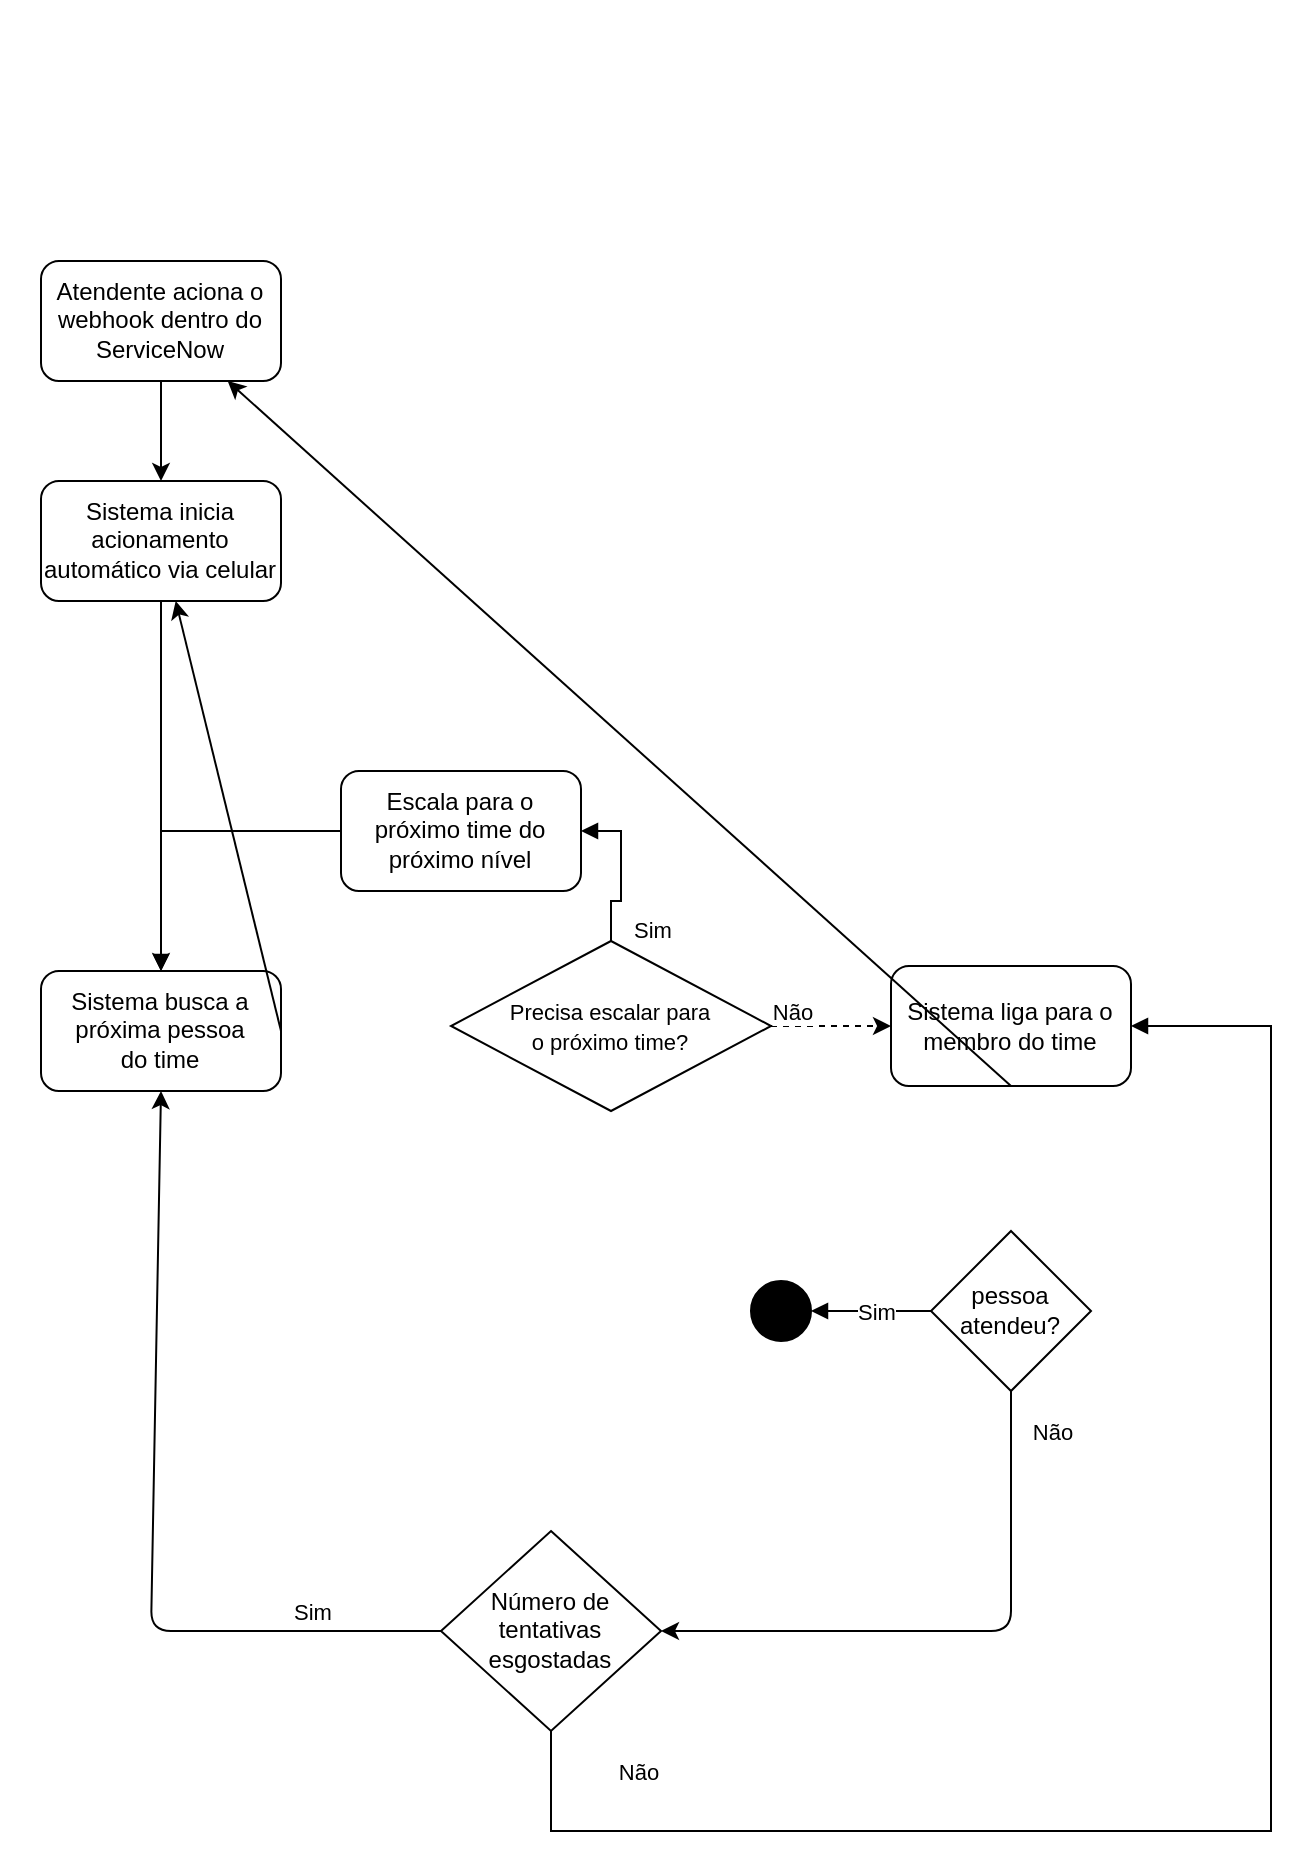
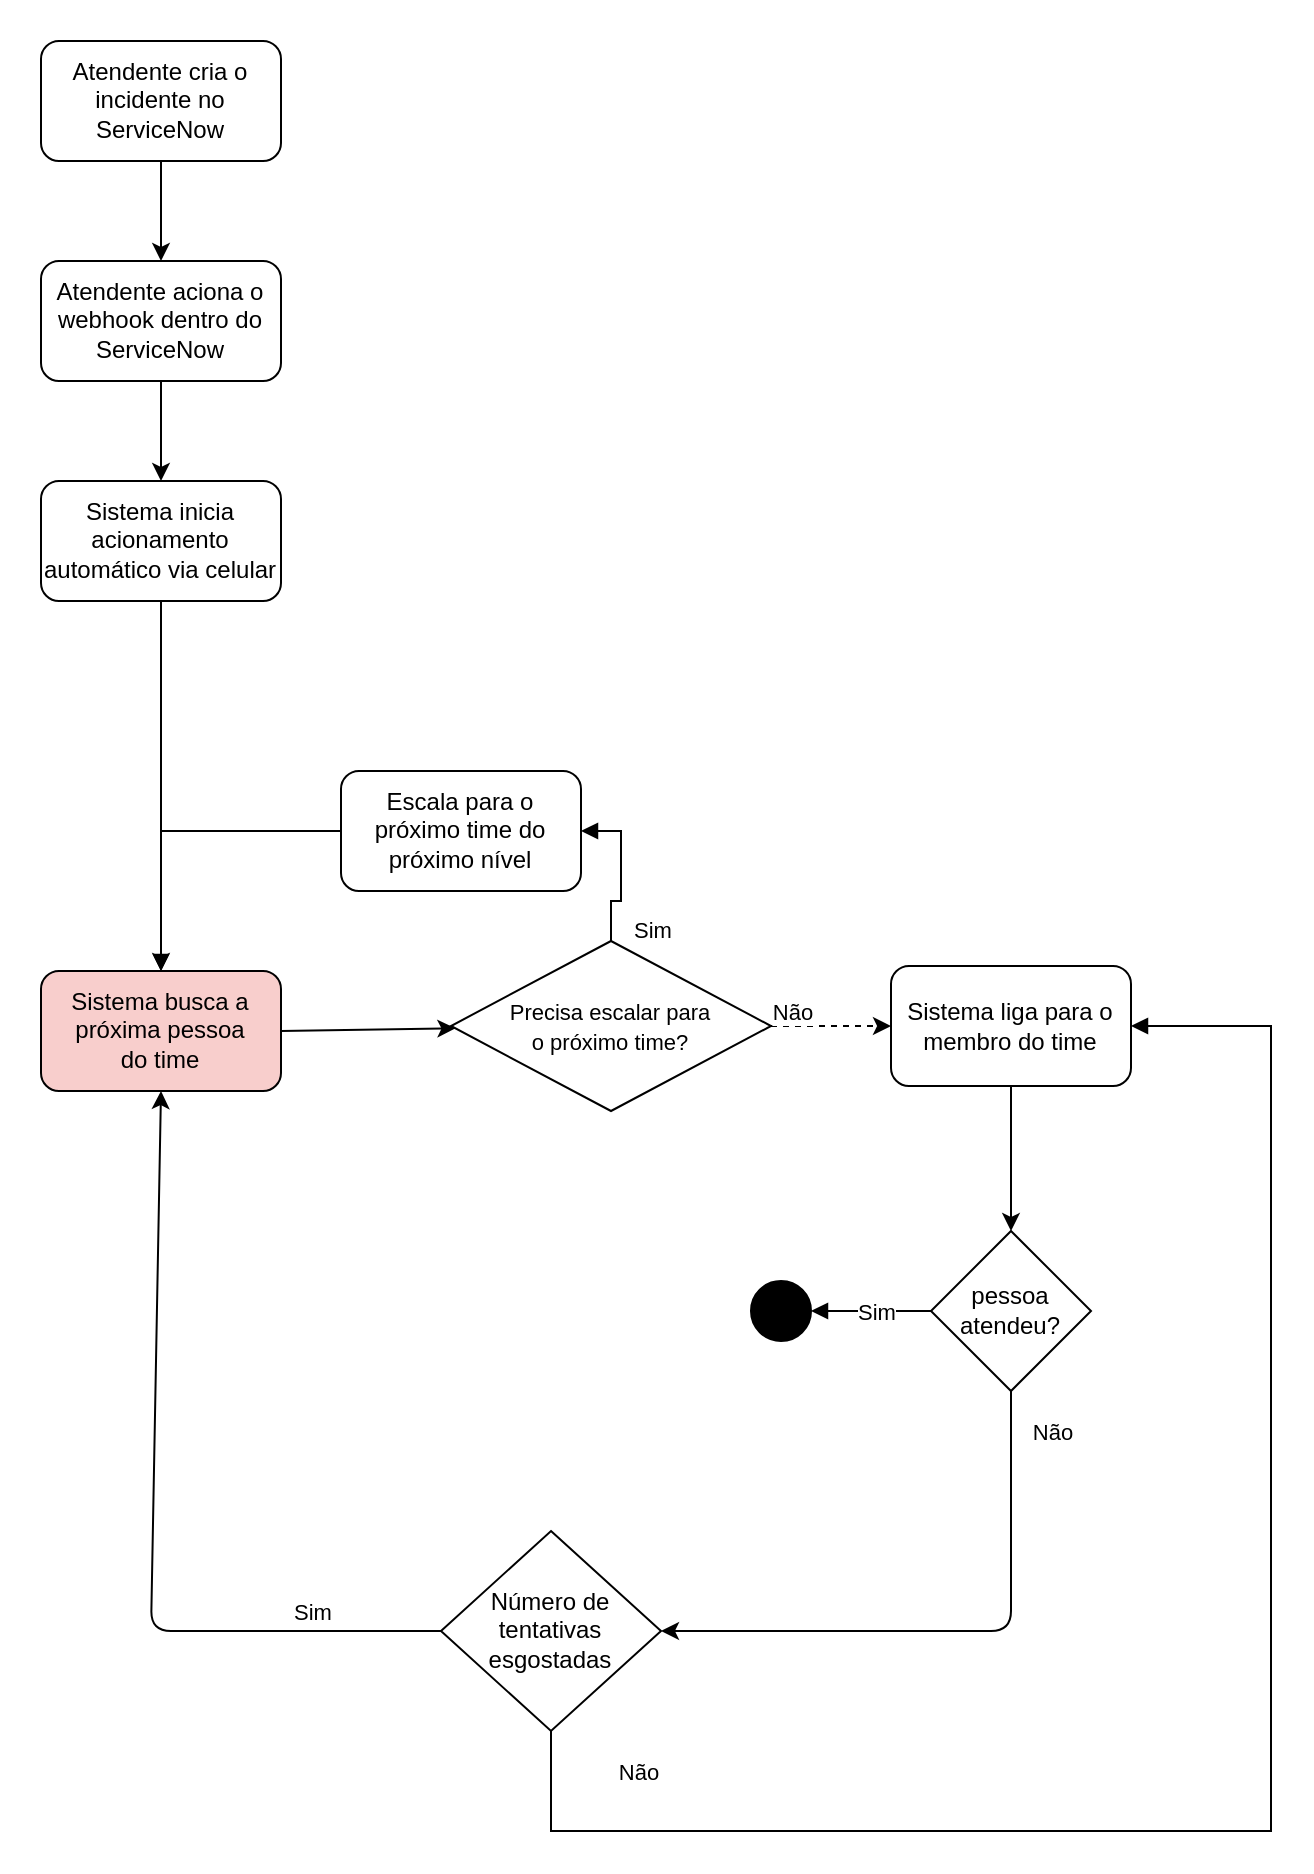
  <mxCell id="0" />
  <mxCell id="1" parent="0" />
  <mxCell id="2" value="Sistema inicia acionamento automático via celular" style="rounded=1;whiteSpace=wrap;html=1;" parent="1" vertex="1"><mxGeometry x="20" y="240" width="120" height="60" as="geometry" /></mxCell>
  <mxCell id="3" style="edgeStyle=orthogonalEdgeStyle;rounded=0;orthogonalLoop=1;jettySize=auto;html=1;entryX=0.5;entryY=0;entryDx=0;entryDy=0;" edge="1" parent="1" source="4" target="2"><mxGeometry relative="1" as="geometry" /></mxCell>
  <mxCell id="4" value="Atendente aciona o webhook dentro do ServiceNow" style="rounded=1;whiteSpace=wrap;html=1;" parent="1" vertex="1"><mxGeometry x="20" y="130" width="120" height="60" as="geometry" /></mxCell>
  <mxCell id="5" value="" style="endArrow=classic;html=1;exitX=0.5;exitY=1;exitDx=0;exitDy=0;" parent="1" source="2" edge="1"><mxGeometry width="50" height="50" relative="1" as="geometry"><mxPoint x="250" y="370" as="sourcePoint" /><mxPoint x="80" y="485" as="targetPoint" /></mxGeometry></mxCell>
- <mxCell id="6" value="Sistema busca a próxima pessoa&lt;br&gt;do time" style="rounded=1;whiteSpace=wrap;html=1;" parent="1" vertex="1"><mxGeometry x="20" y="485" width="120" height="60" as="geometry" /></mxCell>
+ <mxCell id="6" value="Sistema busca a próxima pessoa&lt;br&gt;do time" style="rounded=1;whiteSpace=wrap;html=1;fillColor=#f8cecc;" parent="1" vertex="1"><mxGeometry x="20" y="485" width="120" height="60" as="geometry" /></mxCell>
  <mxCell id="7" value="" style="endArrow=classic;html=1;exitX=1;exitY=0.5;exitDx=0;exitDy=0;dashed=1;" parent="1" source="26" target="9" edge="1"><mxGeometry width="50" height="50" relative="1" as="geometry"><mxPoint x="245" y="475" as="sourcePoint" /><mxPoint x="245" y="515" as="targetPoint" /></mxGeometry></mxCell>
  <mxCell id="8" value="Não" style="edgeLabel;html=1;align=center;verticalAlign=middle;resizable=0;points=[];" parent="7" vertex="1" connectable="0"><mxGeometry y="-2" relative="1" as="geometry"><mxPoint x="-20" y="-9.5" as="offset" /></mxGeometry></mxCell>
  <mxCell id="9" value="Sistema liga para o membro do time" style="rounded=1;whiteSpace=wrap;html=1;" parent="1" vertex="1"><mxGeometry x="445" y="482.5" width="120" height="60" as="geometry" /></mxCell>
  <mxCell id="10" style="edgeStyle=orthogonalEdgeStyle;rounded=0;orthogonalLoop=1;jettySize=auto;html=1;entryX=1;entryY=0.5;entryDx=0;entryDy=0;endArrow=block;endFill=1;" parent="1" source="12" target="14" edge="1"><mxGeometry relative="1" as="geometry" /></mxCell>
  <mxCell id="11" value="Sim" style="edgeLabel;html=1;align=center;verticalAlign=middle;resizable=0;points=[];" parent="10" vertex="1" connectable="0"><mxGeometry x="-0.07" relative="1" as="geometry"><mxPoint as="offset" /></mxGeometry></mxCell>
  <mxCell id="12" value="pessoa atendeu?" style="rhombus;whiteSpace=wrap;html=1;" parent="1" vertex="1"><mxGeometry x="465" y="615" width="80" height="80" as="geometry" /></mxCell>
- <mxCell id="13" value="" style="endArrow=classic;html=1;exitX=0.5;exitY=1;exitDx=0;exitDy=0;" parent="1" source="9" target="4" edge="1"><mxGeometry width="50" height="50" relative="1" as="geometry"><mxPoint x="245" y="475" as="sourcePoint" /><mxPoint x="295" y="425" as="targetPoint" /></mxGeometry></mxCell>
+ <mxCell id="13" value="" style="endArrow=classic;html=1;exitX=0.5;exitY=1;exitDx=0;exitDy=0;entryX=0.5;entryY=0;entryDx=0;entryDy=0;" parent="1" source="9" target="12" edge="1"><mxGeometry width="50" height="50" relative="1" as="geometry"><mxPoint x="245" y="475" as="sourcePoint" /><mxPoint x="295" y="425" as="targetPoint" /></mxGeometry></mxCell>
  <mxCell id="14" value="" style="ellipse;whiteSpace=wrap;html=1;aspect=fixed;fillColor=#000000;" parent="1" vertex="1"><mxGeometry x="375" y="640" width="30" height="30" as="geometry" /></mxCell>
+ <mxCell id="15" value="Atendente cria o incidente no ServiceNow" style="rounded=1;whiteSpace=wrap;html=1;fillColor=#FFFFFF;" parent="1" vertex="1"><mxGeometry x="20" y="20" width="120" height="60" as="geometry" /></mxCell>
+ <mxCell id="16" value="" style="endArrow=classic;html=1;entryX=0.5;entryY=0;entryDx=0;entryDy=0;" parent="1" source="15" target="4" edge="1"><mxGeometry width="50" height="50" relative="1" as="geometry"><mxPoint x="250" y="350" as="sourcePoint" /><mxPoint x="300" y="300" as="targetPoint" /></mxGeometry></mxCell>
  <mxCell id="17" value="" style="endArrow=classic;html=1;exitX=0.5;exitY=1;exitDx=0;exitDy=0;" parent="1" source="12" target="21" edge="1"><mxGeometry width="50" height="50" relative="1" as="geometry"><mxPoint x="155" y="665" as="sourcePoint" /><mxPoint x="135" y="645" as="targetPoint" /><Array as="points"><mxPoint x="505" y="815" /></Array></mxGeometry></mxCell>
  <mxCell id="18" value="Não" style="edgeLabel;html=1;align=center;verticalAlign=middle;resizable=0;points=[];" parent="17" vertex="1" connectable="0"><mxGeometry x="-0.026" y="2" relative="1" as="geometry"><mxPoint x="44" y="-102" as="offset" /></mxGeometry></mxCell>
  <mxCell id="19" style="edgeStyle=orthogonalEdgeStyle;rounded=0;orthogonalLoop=1;jettySize=auto;html=1;entryX=1;entryY=0.5;entryDx=0;entryDy=0;endArrow=block;endFill=1;" parent="1" source="21" target="9" edge="1"><mxGeometry relative="1" as="geometry"><Array as="points"><mxPoint x="275" y="915" /><mxPoint x="635" y="915" /><mxPoint x="635" y="513" /></Array></mxGeometry></mxCell>
  <mxCell id="20" value="Não" style="edgeLabel;html=1;align=center;verticalAlign=middle;resizable=0;points=[];" parent="19" vertex="1" connectable="0"><mxGeometry x="-0.54" y="1" relative="1" as="geometry"><mxPoint x="-110" y="-29" as="offset" /></mxGeometry></mxCell>
  <mxCell id="21" value="Número de tentativas esgostadas" style="rhombus;whiteSpace=wrap;html=1;" parent="1" vertex="1"><mxGeometry x="220" y="765" width="110" height="100" as="geometry" /></mxCell>
  <mxCell id="22" value="" style="endArrow=classic;html=1;exitX=0;exitY=0.5;exitDx=0;exitDy=0;entryX=0.5;entryY=1;entryDx=0;entryDy=0;" parent="1" source="21" target="6" edge="1"><mxGeometry width="50" height="50" relative="1" as="geometry"><mxPoint x="245" y="685" as="sourcePoint" /><mxPoint x="295" y="635" as="targetPoint" /><Array as="points"><mxPoint x="75" y="815" /></Array></mxGeometry></mxCell>
  <mxCell id="23" value="Sim" style="edgeLabel;html=1;align=center;verticalAlign=middle;resizable=0;points=[];" parent="22" vertex="1" connectable="0"><mxGeometry x="-0.619" y="1" relative="1" as="geometry"><mxPoint x="14" y="-11" as="offset" /></mxGeometry></mxCell>
  <mxCell id="24" style="edgeStyle=orthogonalEdgeStyle;rounded=0;orthogonalLoop=1;jettySize=auto;html=1;exitX=0.5;exitY=0;exitDx=0;exitDy=0;entryX=1;entryY=0.5;entryDx=0;entryDy=0;endArrow=block;endFill=1;" parent="1" source="26" target="29" edge="1"><mxGeometry relative="1" as="geometry" /></mxCell>
  <mxCell id="25" value="Sim" style="edgeLabel;html=1;align=center;verticalAlign=middle;resizable=0;points=[];" parent="24" vertex="1" connectable="0"><mxGeometry x="-0.235" y="-2" relative="1" as="geometry"><mxPoint x="13" y="20" as="offset" /></mxGeometry></mxCell>
  <mxCell id="26" value="&lt;font style=&quot;font-size: 11px&quot;&gt;Precisa escalar para &lt;br&gt;o próximo time?&lt;/font&gt;" style="rhombus;whiteSpace=wrap;html=1;fillColor=#FFFFFF;" parent="1" vertex="1"><mxGeometry x="225" y="470" width="160" height="85" as="geometry" /></mxCell>
- <mxCell id="27" value="" style="endArrow=classic;html=1;exitX=1;exitY=0.5;exitDx=0;exitDy=0;" parent="1" source="6" target="2" edge="1"><mxGeometry width="50" height="50" relative="1" as="geometry"><mxPoint x="140" y="515" as="sourcePoint" /><mxPoint x="385" y="515" as="targetPoint" /></mxGeometry></mxCell>
+ <mxCell id="27" value="" style="endArrow=classic;html=1;exitX=1;exitY=0.5;exitDx=0;exitDy=0;" parent="1" source="6" target="26" edge="1"><mxGeometry width="50" height="50" relative="1" as="geometry"><mxPoint x="140" y="515" as="sourcePoint" /><mxPoint x="385" y="515" as="targetPoint" /></mxGeometry></mxCell>
  <mxCell id="28" style="edgeStyle=orthogonalEdgeStyle;rounded=0;orthogonalLoop=1;jettySize=auto;html=1;entryX=0.5;entryY=0;entryDx=0;entryDy=0;endArrow=block;endFill=1;" parent="1" source="29" target="6" edge="1"><mxGeometry relative="1" as="geometry" /></mxCell>
  <mxCell id="29" value="Escala para o próximo time do próximo nível" style="rounded=1;whiteSpace=wrap;html=1;fillColor=#FFFFFF;" parent="1" vertex="1"><mxGeometry x="170" y="385" width="120" height="60" as="geometry" /></mxCell>
